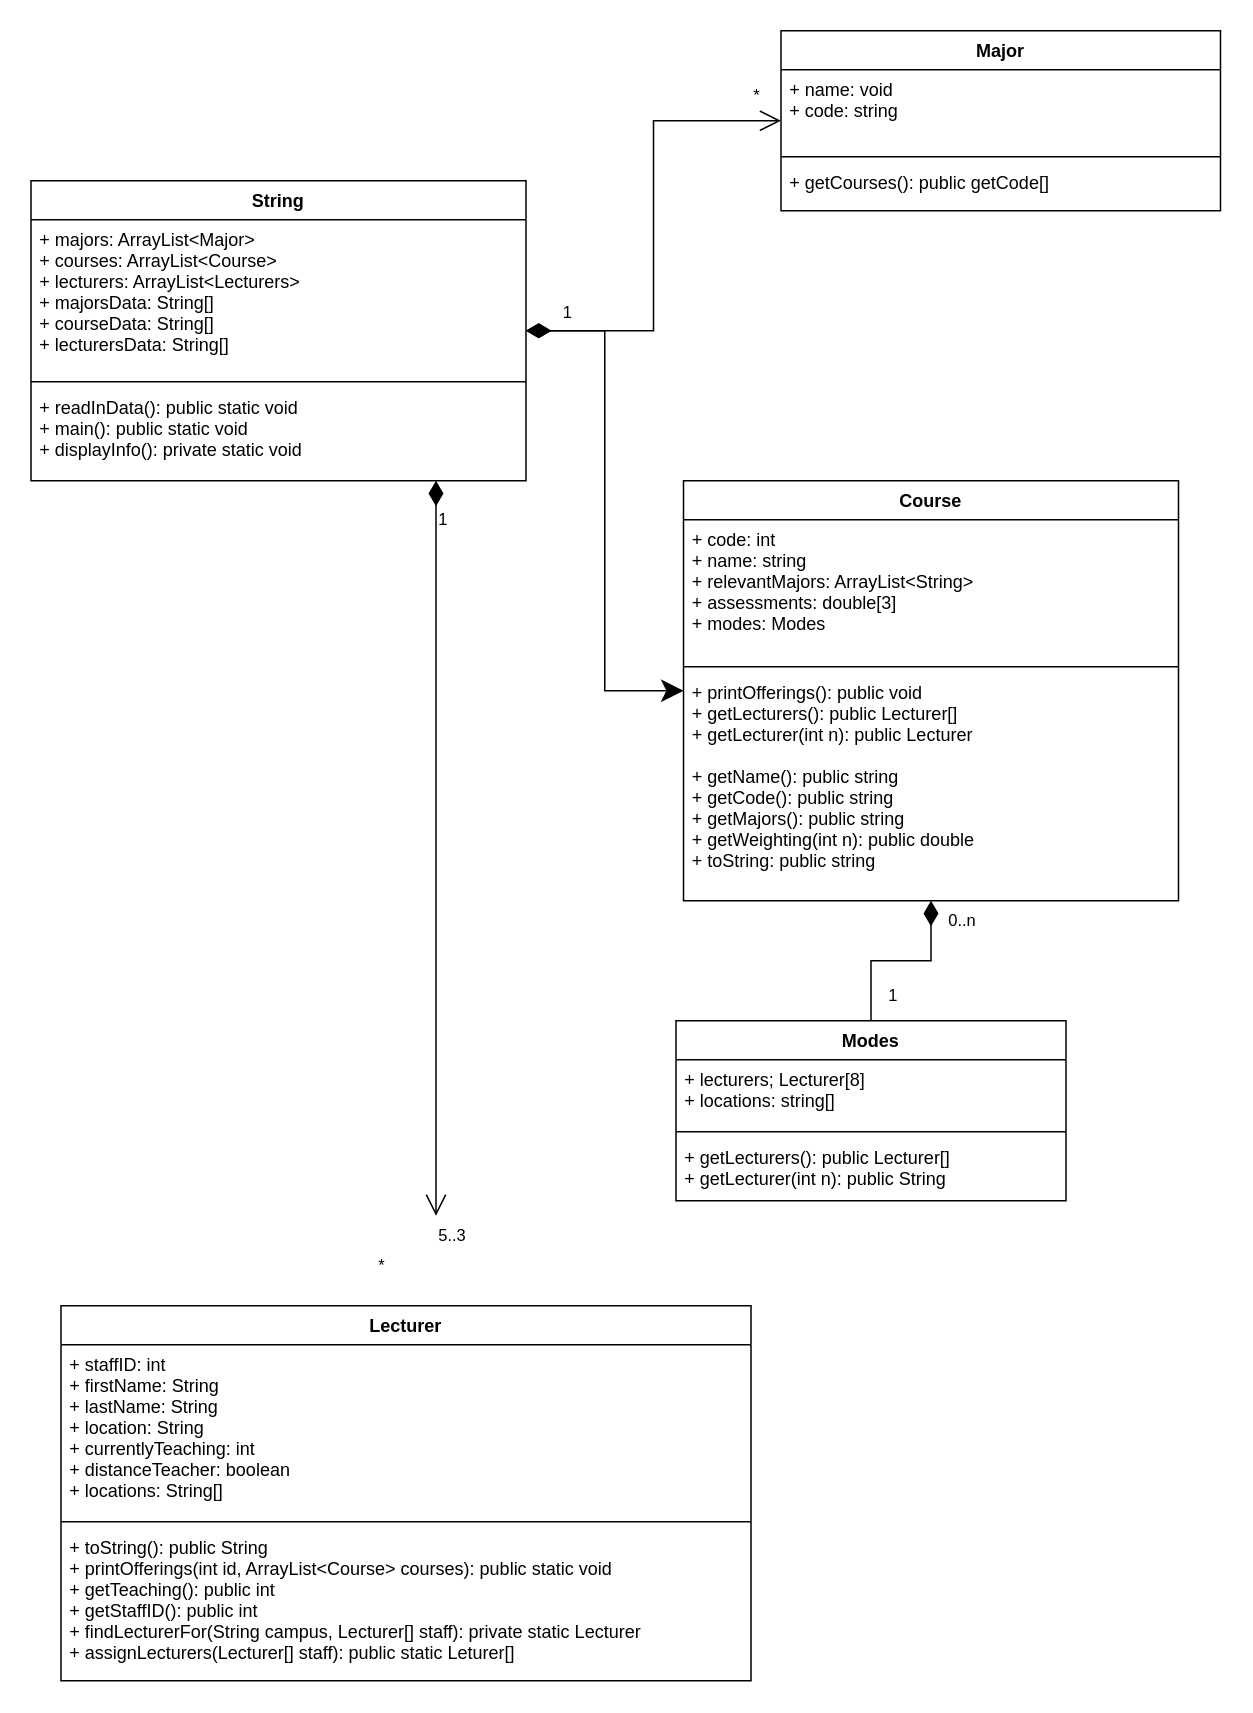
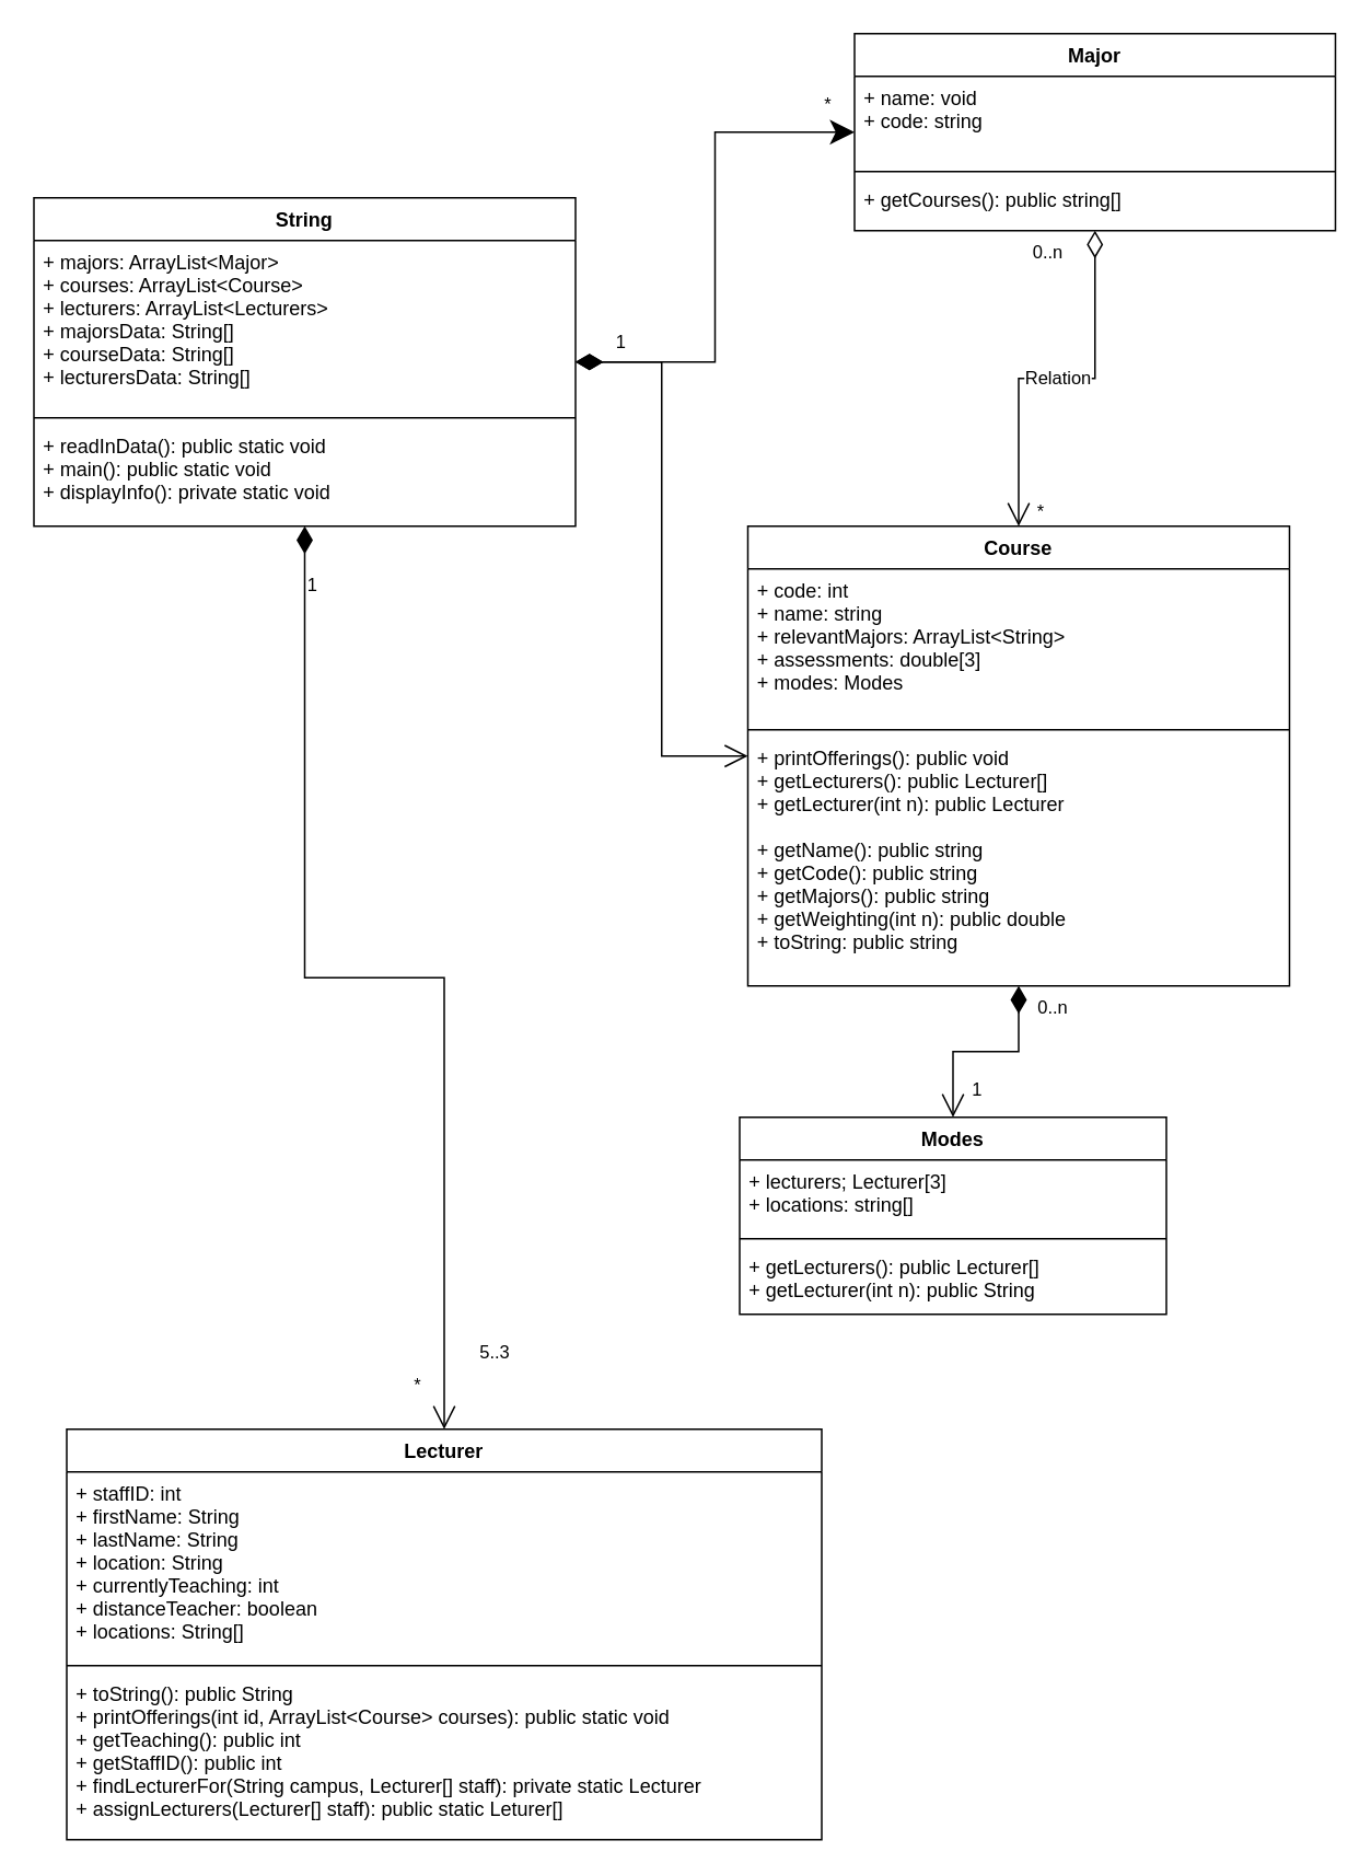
  <mxCell id="0" />
  <mxCell id="1" parent="0" />
  <mxCell id="2" value="String" style="swimlane;fontStyle=1;align=center;verticalAlign=top;childLayout=stackLayout;horizontal=1;startSize=26;horizontalStack=0;resizeParent=1;resizeParentMax=0;resizeLast=0;collapsible=1;marginBottom=0;" vertex="1" parent="1"><mxGeometry x="20" y="120" width="330" height="200" as="geometry" /></mxCell>
  <mxCell id="3" value="+ majors: ArrayList&lt;Major&gt;&#10;+ courses: ArrayList&lt;Course&gt;&#10;+ lecturers: ArrayList&lt;Lecturers&gt;&#10;+ majorsData: String[]&#10;+ courseData: String[]&#10;+ lecturersData: String[]&#10;" style="text;strokeColor=none;fillColor=none;align=left;verticalAlign=top;spacingLeft=4;spacingRight=4;overflow=hidden;rotatable=0;points=[[0,0.5],[1,0.5]];portConstraint=eastwest;" vertex="1" parent="2"><mxGeometry y="26" width="330" height="104" as="geometry" /></mxCell>
  <mxCell id="4" value="" style="line;strokeWidth=1;fillColor=none;align=left;verticalAlign=middle;spacingTop=-1;spacingLeft=3;spacingRight=3;rotatable=0;labelPosition=right;points=[];portConstraint=eastwest;" vertex="1" parent="2"><mxGeometry y="130" width="330" height="8" as="geometry" /></mxCell>
  <mxCell id="5" value="+ readInData(): public static void&#10;+ main(): public static void&#10;+ displayInfo(): private static void&#10;" style="text;strokeColor=none;fillColor=none;align=left;verticalAlign=top;spacingLeft=4;spacingRight=4;overflow=hidden;rotatable=0;points=[[0,0.5],[1,0.5]];portConstraint=eastwest;" vertex="1" parent="2"><mxGeometry y="138" width="330" height="62" as="geometry" /></mxCell>
  <mxCell id="6" value="Course" style="swimlane;fontStyle=1;align=center;verticalAlign=top;childLayout=stackLayout;horizontal=1;startSize=26;horizontalStack=0;resizeParent=1;resizeParentMax=0;resizeLast=0;collapsible=1;marginBottom=0;" vertex="1" parent="1"><mxGeometry x="455" y="320" width="330" height="280" as="geometry" /></mxCell>
  <mxCell id="7" value="+ code: int&#10;+ name: string&#10;+ relevantMajors: ArrayList&lt;String&gt;&#10;+ assessments: double[3]&#10;+ modes: Modes&#10;&#10;" style="text;strokeColor=none;fillColor=none;align=left;verticalAlign=top;spacingLeft=4;spacingRight=4;overflow=hidden;rotatable=0;points=[[0,0.5],[1,0.5]];portConstraint=eastwest;" vertex="1" parent="6"><mxGeometry y="26" width="330" height="94" as="geometry" /></mxCell>
  <mxCell id="8" value="" style="line;strokeWidth=1;fillColor=none;align=left;verticalAlign=middle;spacingTop=-1;spacingLeft=3;spacingRight=3;rotatable=0;labelPosition=right;points=[];portConstraint=eastwest;" vertex="1" parent="6"><mxGeometry y="120" width="330" height="8" as="geometry" /></mxCell>
  <mxCell id="9" value="+ printOfferings(): public void&#10;+ getLecturers(): public Lecturer[]&#10;+ getLecturer(int n): public Lecturer&#10;&#10;+ getName(): public string&#10;+ getCode(): public string&#10;+ getMajors(): public string&#10;+ getWeighting(int n): public double&#10;+ toString: public string" style="text;strokeColor=none;fillColor=none;align=left;verticalAlign=top;spacingLeft=4;spacingRight=4;overflow=hidden;rotatable=0;points=[[0,0.5],[1,0.5]];portConstraint=eastwest;" vertex="1" parent="6"><mxGeometry y="128" width="330" height="152" as="geometry" /></mxCell>
  <mxCell id="10" value="Major" style="swimlane;fontStyle=1;align=center;verticalAlign=top;childLayout=stackLayout;horizontal=1;startSize=26;horizontalStack=0;resizeParent=1;resizeParentMax=0;resizeLast=0;collapsible=1;marginBottom=0;" vertex="1" parent="1"><mxGeometry x="520" y="20" width="293" height="120" as="geometry" /></mxCell>
  <mxCell id="11" value="+ name: void&#10;+ code: string" style="text;strokeColor=none;fillColor=none;align=left;verticalAlign=top;spacingLeft=4;spacingRight=4;overflow=hidden;rotatable=0;points=[[0,0.5],[1,0.5]];portConstraint=eastwest;" vertex="1" parent="10"><mxGeometry y="26" width="293" height="54" as="geometry" /></mxCell>
  <mxCell id="12" value="" style="line;strokeWidth=1;fillColor=none;align=left;verticalAlign=middle;spacingTop=-1;spacingLeft=3;spacingRight=3;rotatable=0;labelPosition=right;points=[];portConstraint=eastwest;" vertex="1" parent="10"><mxGeometry y="80" width="293" height="8" as="geometry" /></mxCell>
- <mxCell id="13" value="+ getCourses(): public getCode[]" style="text;strokeColor=none;fillColor=none;align=left;verticalAlign=top;spacingLeft=4;spacingRight=4;overflow=hidden;rotatable=0;points=[[0,0.5],[1,0.5]];portConstraint=eastwest;" vertex="1" parent="10"><mxGeometry y="88" width="293" height="32" as="geometry" /></mxCell>
+ <mxCell id="13" value="+ getCourses(): public string[]" style="text;strokeColor=none;fillColor=none;align=left;verticalAlign=top;spacingLeft=4;spacingRight=4;overflow=hidden;rotatable=0;points=[[0,0.5],[1,0.5]];portConstraint=eastwest;" vertex="1" parent="10"><mxGeometry y="88" width="293" height="32" as="geometry" /></mxCell>
  <mxCell id="14" value="Lecturer" style="swimlane;fontStyle=1;align=center;verticalAlign=top;childLayout=stackLayout;horizontal=1;startSize=26;horizontalStack=0;resizeParent=1;resizeParentMax=0;resizeLast=0;collapsible=1;marginBottom=0;" vertex="1" parent="1"><mxGeometry x="40" y="870" width="460" height="250" as="geometry" /></mxCell>
  <mxCell id="15" value="+ staffID: int&#10;+ firstName: String&#10;+ lastName: String&#10;+ location: String&#10;+ currentlyTeaching: int&#10;+ distanceTeacher: boolean&#10;+ locations: String[]&#10;" style="text;strokeColor=none;fillColor=none;align=left;verticalAlign=top;spacingLeft=4;spacingRight=4;overflow=hidden;rotatable=0;points=[[0,0.5],[1,0.5]];portConstraint=eastwest;" vertex="1" parent="14"><mxGeometry y="26" width="460" height="114" as="geometry" /></mxCell>
  <mxCell id="16" value="" style="line;strokeWidth=1;fillColor=none;align=left;verticalAlign=middle;spacingTop=-1;spacingLeft=3;spacingRight=3;rotatable=0;labelPosition=right;points=[];portConstraint=eastwest;" vertex="1" parent="14"><mxGeometry y="140" width="460" height="8" as="geometry" /></mxCell>
  <mxCell id="17" value="+ toString(): public String&#10;+ printOfferings(int id, ArrayList&lt;Course&gt; courses): public static void&#10;+ getTeaching(): public int&#10;+ getStaffID(): public int&#10;+ findLecturerFor(String campus, Lecturer[] staff): private static Lecturer&#10;+ assignLecturers(Lecturer[] staff): public static Leturer[]" style="text;strokeColor=none;fillColor=none;align=left;verticalAlign=top;spacingLeft=4;spacingRight=4;overflow=hidden;rotatable=0;points=[[0,0.5],[1,0.5]];portConstraint=eastwest;" vertex="1" parent="14"><mxGeometry y="148" width="460" height="102" as="geometry" /></mxCell>
  <mxCell id="18" value="Modes" style="swimlane;fontStyle=1;align=center;verticalAlign=top;childLayout=stackLayout;horizontal=1;startSize=26;horizontalStack=0;resizeParent=1;resizeParentMax=0;resizeLast=0;collapsible=1;marginBottom=0;" vertex="1" parent="1"><mxGeometry x="450" y="680" width="260" height="120" as="geometry" /></mxCell>
- <mxCell id="19" value="+ lecturers; Lecturer[8]&#10;+ locations: string[]" style="text;strokeColor=none;fillColor=none;align=left;verticalAlign=top;spacingLeft=4;spacingRight=4;overflow=hidden;rotatable=0;points=[[0,0.5],[1,0.5]];portConstraint=eastwest;" vertex="1" parent="18"><mxGeometry y="26" width="260" height="44" as="geometry" /></mxCell>
+ <mxCell id="19" value="+ lecturers; Lecturer[3]&#10;+ locations: string[]" style="text;strokeColor=none;fillColor=none;align=left;verticalAlign=top;spacingLeft=4;spacingRight=4;overflow=hidden;rotatable=0;points=[[0,0.5],[1,0.5]];portConstraint=eastwest;" vertex="1" parent="18"><mxGeometry y="26" width="260" height="44" as="geometry" /></mxCell>
  <mxCell id="20" value="" style="line;strokeWidth=1;fillColor=none;align=left;verticalAlign=middle;spacingTop=-1;spacingLeft=3;spacingRight=3;rotatable=0;labelPosition=right;points=[];portConstraint=eastwest;" vertex="1" parent="18"><mxGeometry y="70" width="260" height="8" as="geometry" /></mxCell>
  <mxCell id="21" value="+ getLecturers(): public Lecturer[]&#10;+ getLecturer(int n): public String&#10;" style="text;strokeColor=none;fillColor=none;align=left;verticalAlign=top;spacingLeft=4;spacingRight=4;overflow=hidden;rotatable=0;points=[[0,0.5],[1,0.5]];portConstraint=eastwest;" vertex="1" parent="18"><mxGeometry y="78" width="260" height="42" as="geometry" /></mxCell>
- <mxCell id="22" value="" style="endArrow=none;html=1;endSize=12;startArrow=diamondThin;startSize=14;startFill=1;edgeStyle=orthogonalEdgeStyle;align=left;verticalAlign=bottom;rounded=0;" edge="1" parent="1" source="6" target="18"><mxGeometry x="-1" y="3" relative="1" as="geometry"><mxPoint x="424" y="429" as="sourcePoint" /><mxPoint x="484" y="480" as="targetPoint" /></mxGeometry></mxCell>
- <mxCell id="23" value="" style="endArrow=classic;html=1;endSize=12;startArrow=diamondThin;startSize=14;startFill=1;edgeStyle=orthogonalEdgeStyle;align=left;verticalAlign=bottom;rounded=0;" edge="1" parent="1" source="2" target="6"><mxGeometry x="0.29" y="-273" relative="1" as="geometry"><mxPoint x="530" y="80" as="sourcePoint" /><mxPoint x="690" y="80" as="targetPoint" /><mxPoint as="offset" /></mxGeometry></mxCell>
- <mxCell id="24" value="1" style="endArrow=open;html=1;endSize=12;startArrow=diamondThin;startSize=14;startFill=1;edgeStyle=orthogonalEdgeStyle;align=left;verticalAlign=bottom;rounded=0;" edge="1" parent="1" source="2" target="10"><mxGeometry x="-0.853" y="3" relative="1" as="geometry"><mxPoint x="550" y="80" as="sourcePoint" /><mxPoint x="710" y="80" as="targetPoint" /><mxPoint as="offset" /></mxGeometry></mxCell>
- <mxCell id="25" value="1" style="endArrow=open;html=1;endSize=12;startArrow=diamondThin;startSize=14;startFill=1;edgeStyle=orthogonalEdgeStyle;align=left;verticalAlign=bottom;rounded=0;" edge="1" parent="1" source="2" target="30"><mxGeometry x="-0.859" relative="1" as="geometry"><mxPoint x="10" y="110" as="sourcePoint" /><mxPoint x="170" y="110" as="targetPoint" /><mxPoint as="offset" /></mxGeometry></mxCell>
+ <mxCell id="22" value="" style="endArrow=open;html=1;endSize=12;startArrow=diamondThin;startSize=14;startFill=1;edgeStyle=orthogonalEdgeStyle;align=left;verticalAlign=bottom;rounded=0;" edge="1" parent="1" source="6" target="18"><mxGeometry x="-1" y="3" relative="1" as="geometry"><mxPoint x="424" y="429" as="sourcePoint" /><mxPoint x="484" y="480" as="targetPoint" /></mxGeometry></mxCell>
+ <mxCell id="23" value="" style="endArrow=open;html=1;endSize=12;startArrow=diamondThin;startSize=14;startFill=1;edgeStyle=orthogonalEdgeStyle;align=left;verticalAlign=bottom;rounded=0;" edge="1" parent="1" source="2" target="6"><mxGeometry x="0.29" y="-273" relative="1" as="geometry"><mxPoint x="530" y="80" as="sourcePoint" /><mxPoint x="690" y="80" as="targetPoint" /><mxPoint as="offset" /></mxGeometry></mxCell>
+ <mxCell id="24" value="1" style="endArrow=classic;html=1;endSize=12;startArrow=diamondThin;startSize=14;startFill=1;edgeStyle=orthogonalEdgeStyle;align=left;verticalAlign=bottom;rounded=0;" edge="1" parent="1" source="2" target="10"><mxGeometry x="-0.853" y="3" relative="1" as="geometry"><mxPoint x="550" y="80" as="sourcePoint" /><mxPoint x="710" y="80" as="targetPoint" /><mxPoint as="offset" /></mxGeometry></mxCell>
+ <mxCell id="25" value="1" style="endArrow=open;html=1;endSize=12;startArrow=diamondThin;startSize=14;startFill=1;edgeStyle=orthogonalEdgeStyle;align=left;verticalAlign=bottom;rounded=0;" edge="1" parent="1" source="2" target="14"><mxGeometry x="-0.859" relative="1" as="geometry"><mxPoint x="10" y="110" as="sourcePoint" /><mxPoint x="170" y="110" as="targetPoint" /><mxPoint as="offset" /></mxGeometry></mxCell>
+ <mxCell id="26" value="Relation" style="endArrow=open;html=1;endSize=12;startArrow=diamondThin;startSize=14;startFill=0;edgeStyle=orthogonalEdgeStyle;rounded=0;" edge="1" parent="1" source="10" target="6"><mxGeometry relative="1" as="geometry"><mxPoint x="624" y="470" as="sourcePoint" /><mxPoint x="784" y="470" as="targetPoint" /></mxGeometry></mxCell>
+ <mxCell id="27" value="0..n" style="edgeLabel;resizable=0;html=1;align=left;verticalAlign=top;" connectable="0" vertex="1" parent="26"><mxGeometry x="-1" relative="1" as="geometry"><mxPoint x="-40" as="offset" /></mxGeometry></mxCell>
+ <mxCell id="28" value="&lt;div&gt;*&lt;/div&gt;" style="edgeLabel;resizable=0;html=1;align=right;verticalAlign=top;" connectable="0" vertex="1" parent="26"><mxGeometry x="1" relative="1" as="geometry"><mxPoint x="16" y="-23" as="offset" /></mxGeometry></mxCell>
  <mxCell id="29" value="&lt;div&gt;1&lt;/div&gt;" style="edgeLabel;resizable=0;html=1;align=left;verticalAlign=top;" connectable="0" vertex="1" parent="1"><mxGeometry x="590" y="650" as="geometry" /></mxCell>
  <mxCell id="30" value="&lt;div&gt;5..3&lt;/div&gt;" style="edgeLabel;resizable=0;html=1;align=left;verticalAlign=top;" connectable="0" vertex="1" parent="1"><mxGeometry x="290" y="810" as="geometry" /></mxCell>
  <mxCell id="31" value="&lt;div&gt;0..n&lt;/div&gt;&lt;div&gt;&lt;br&gt;&lt;/div&gt;" style="edgeLabel;resizable=0;html=1;align=left;verticalAlign=top;" connectable="0" vertex="1" parent="1"><mxGeometry x="630" y="600" as="geometry" /></mxCell>
  <mxCell id="32" value="&lt;div&gt;*&lt;/div&gt;" style="edgeLabel;resizable=0;html=1;align=left;verticalAlign=top;" connectable="0" vertex="1" parent="1"><mxGeometry x="250" y="830" as="geometry" /></mxCell>
  <mxCell id="33" value="&lt;div&gt;*&lt;/div&gt;" style="edgeLabel;resizable=0;html=1;align=left;verticalAlign=top;" connectable="0" vertex="1" parent="1"><mxGeometry x="500" y="50" as="geometry" /></mxCell>
